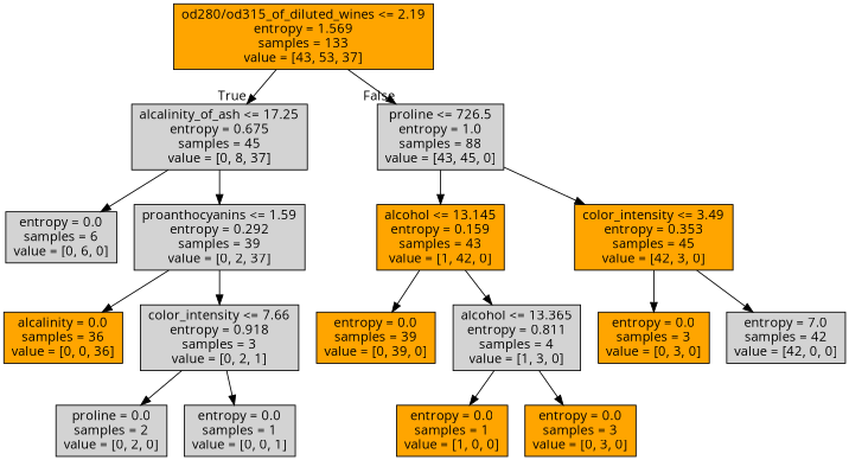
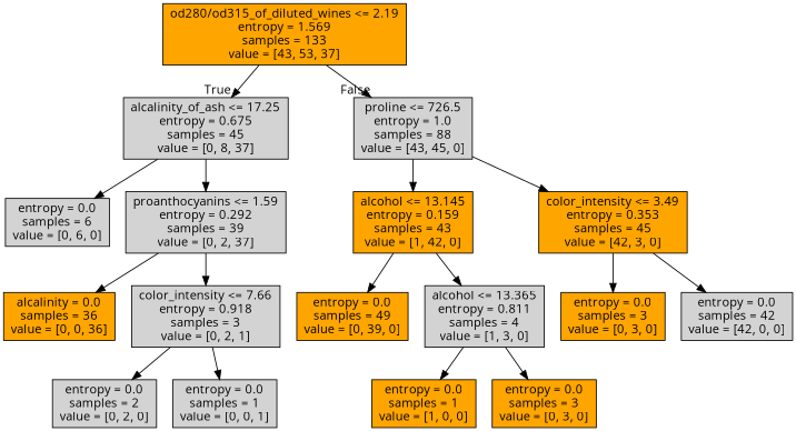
  digraph {
    fontname="Open Sans"
    node [fillcolor=lightgrey fontname="Open Sans" shape=box style=filled]
    edge [fontname="Open Sans"]
    n1 [fillcolor=orange label="od280/od315_of_diluted_wines <= 2.19\nentropy = 1.569\nsamples = 133\nvalue = [43, 53, 37]"]
    n2 [label="alcalinity_of_ash <= 17.25\nentropy = 0.675\nsamples = 45\nvalue = [0, 8, 37]"]
    n3 [label="proline <= 726.5\nentropy = 1.0\nsamples = 88\nvalue = [43, 45, 0]"]
    n4 [label="entropy = 0.0\nsamples = 6\nvalue = [0, 6, 0]"]
    n5 [label="proanthocyanins <= 1.59\nentropy = 0.292\nsamples = 39\nvalue = [0, 2, 37]"]
    n6 [fillcolor=orange label="alcohol <= 13.145\nentropy = 0.159\nsamples = 43\nvalue = [1, 42, 0]"]
    n7 [fillcolor=orange label="color_intensity <= 3.49\nentropy = 0.353\nsamples = 45\nvalue = [42, 3, 0]"]
    n8 [fillcolor=orange label="alcalinity = 0.0\nsamples = 36\nvalue = [0, 0, 36]"]
    n9 [label="color_intensity <= 7.66\nentropy = 0.918\nsamples = 3\nvalue = [0, 2, 1]"]
-   n10 [label="proline = 0.0\nsamples = 2\nvalue = [0, 2, 0]"]
+   n10 [label="entropy = 0.0\nsamples = 2\nvalue = [0, 2, 0]"]
    n11 [label="entropy = 0.0\nsamples = 1\nvalue = [0, 0, 1]"]
-   n12 [fillcolor=orange label="entropy = 0.0\nsamples = 39\nvalue = [0, 39, 0]"]
+   n12 [fillcolor=orange label="entropy = 0.0\nsamples = 49\nvalue = [0, 39, 0]"]
    n13 [label="alcohol <= 13.365\nentropy = 0.811\nsamples = 4\nvalue = [1, 3, 0]"]
    n14 [fillcolor=orange label="entropy = 0.0\nsamples = 3\nvalue = [0, 3, 0]"]
-   n15 [label="entropy = 7.0\nsamples = 42\nvalue = [42, 0, 0]"]
+   n15 [label="entropy = 0.0\nsamples = 42\nvalue = [42, 0, 0]"]
    n16 [fillcolor=orange label="entropy = 0.0\nsamples = 1\nvalue = [1, 0, 0]"]
    n17 [fillcolor=orange label="entropy = 0.0\nsamples = 3\nvalue = [0, 3, 0]"]
    n1 -> n2 [headlabel=True labelangle=45 labeldistance=2.5]
    n1 -> n3 [headlabel=False labelangle=-45 labeldistance=2.5]
    n2 -> n4
    n2 -> n5
    n3 -> n6
    n3 -> n7
    n5 -> n8
    n5 -> n9
    n6 -> n12
    n6 -> n13
    n7 -> n14
    n7 -> n15
    n9 -> n10
    n9 -> n11
    n13 -> n16
    n13 -> n17
  }
